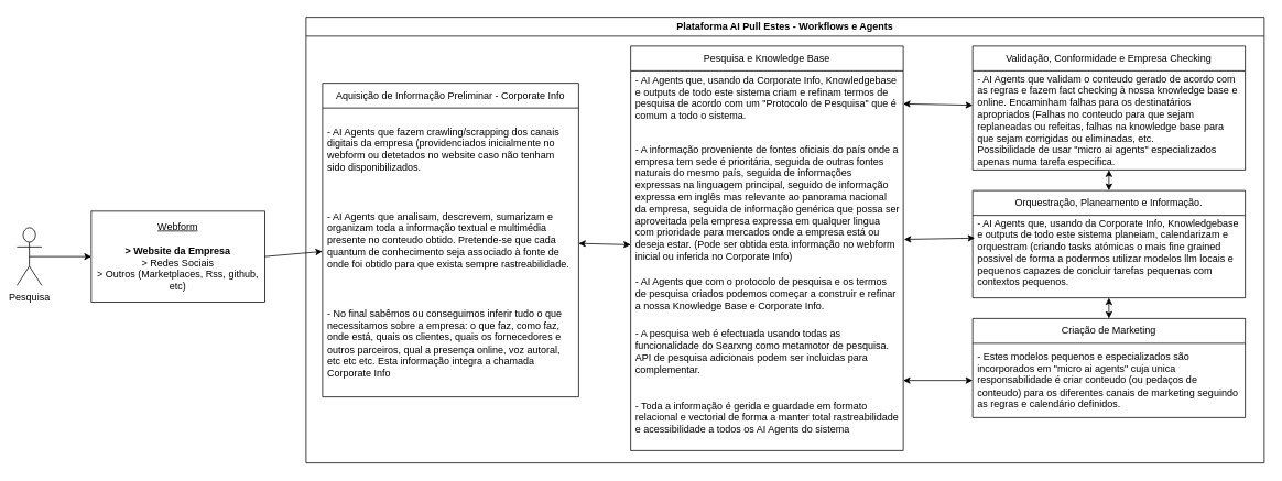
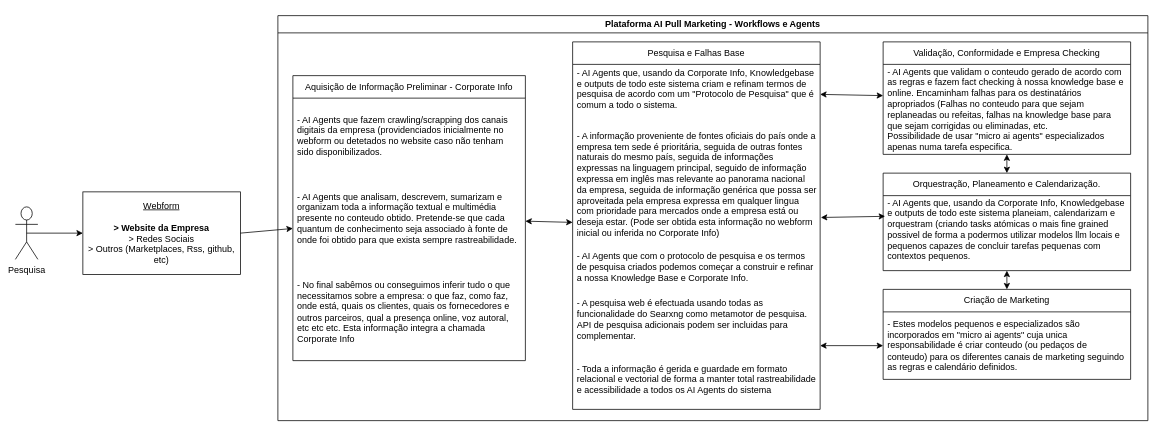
  <mxCell id="0" />
  <mxCell id="1" parent="0" />
- <mxCell id="2" value="Plataforma AI Pull Estes - Workflows e Agents" style="swimlane;whiteSpace=wrap;html=1;" vertex="1" parent="1"><mxGeometry x="370" y="20" width="1160" height="540" as="geometry" /></mxCell>
+ <mxCell id="2" value="Plataforma AI Pull Marketing - Workflows e Agents" style="swimlane;whiteSpace=wrap;html=1;" vertex="1" parent="1"><mxGeometry x="370" y="20" width="1160" height="540" as="geometry" /></mxCell>
  <mxCell id="3" value="Aquisição de Informação Preliminar - Corporate Info" style="swimlane;fontStyle=0;childLayout=stackLayout;horizontal=1;startSize=30;horizontalStack=0;resizeParent=1;resizeParentMax=0;resizeLast=0;collapsible=1;marginBottom=0;whiteSpace=wrap;html=1;" vertex="1" parent="2"><mxGeometry x="20" y="80" width="310" height="380" as="geometry" /></mxCell>
  <mxCell id="4" value="- AI Agents que fazem c&lt;span style=&quot;background-color: transparent; color: light-dark(rgb(0, 0, 0), rgb(255, 255, 255));&quot;&gt;rawling/scrapping dos canais digitais da empresa (providenciados inicialmente no webform ou detetados no website caso não tenham sido disponibilizados.&lt;/span&gt;" style="text;strokeColor=none;fillColor=none;align=left;verticalAlign=middle;spacingLeft=4;spacingRight=4;overflow=hidden;points=[[0,0.5],[1,0.5]];portConstraint=eastwest;rotatable=0;whiteSpace=wrap;html=1;" vertex="1" parent="3"><mxGeometry y="30" width="310" height="100" as="geometry" /></mxCell>
  <mxCell id="5" value="- AI Agents que analisam, descrevem, sumarizam e organizam toda a informação textual e multimédia presente no conteudo obtido. Pretende-se que cada quantum de conhecimento seja associado à fonte de onde foi obtido para que exista sempre rastreabilidade." style="text;strokeColor=none;fillColor=none;align=left;verticalAlign=middle;spacingLeft=4;spacingRight=4;overflow=hidden;points=[[0,0.5],[1,0.5]];portConstraint=eastwest;rotatable=0;whiteSpace=wrap;html=1;" vertex="1" parent="3"><mxGeometry y="130" width="310" height="120" as="geometry" /></mxCell>
  <mxCell id="6" value="- No final sabêmos ou conseguimos inferir tudo o que necessitamos sobre a empresa: o que faz, como faz, onde está, quais os clientes, quais os fornecedores e outros parceiros, qual a presença online, voz autoral, etc etc etc. Esta informação integra a chamada Corporate Info" style="text;strokeColor=none;fillColor=none;align=left;verticalAlign=middle;spacingLeft=4;spacingRight=4;overflow=hidden;points=[[0,0.5],[1,0.5]];portConstraint=eastwest;rotatable=0;whiteSpace=wrap;html=1;" vertex="1" parent="3"><mxGeometry y="250" width="310" height="130" as="geometry" /></mxCell>
- <mxCell id="7" value="Pesquisa e Knowledge Base" style="swimlane;fontStyle=0;childLayout=stackLayout;horizontal=1;startSize=30;horizontalStack=0;resizeParent=1;resizeParentMax=0;resizeLast=0;collapsible=1;marginBottom=0;whiteSpace=wrap;html=1;" vertex="1" parent="2"><mxGeometry x="393" y="35" width="330" height="490" as="geometry" /></mxCell>
+ <mxCell id="7" value="Pesquisa e Falhas Base" style="swimlane;fontStyle=0;childLayout=stackLayout;horizontal=1;startSize=30;horizontalStack=0;resizeParent=1;resizeParentMax=0;resizeLast=0;collapsible=1;marginBottom=0;whiteSpace=wrap;html=1;" vertex="1" parent="2"><mxGeometry x="393" y="35" width="330" height="490" as="geometry" /></mxCell>
  <mxCell id="8" value="- AI Agents que, usando da Corporate Info, Knowledgebase e outputs de todo este sistema criam e refinam termos de pesquisa de acordo com um &quot;Protocolo de Pesquisa&quot; que é comum a todo o sistema.&amp;nbsp;&lt;div&gt;&lt;br&gt;&lt;/div&gt;" style="text;strokeColor=none;fillColor=none;align=left;verticalAlign=middle;spacingLeft=4;spacingRight=4;overflow=hidden;points=[[0,0.5],[1,0.5]];portConstraint=eastwest;rotatable=0;whiteSpace=wrap;html=1;" vertex="1" parent="7"><mxGeometry y="30" width="330" height="80" as="geometry" /></mxCell>
  <mxCell id="9" value="- A informação proveniente de fontes oficiais do país onde a empresa tem sede é prioritária, seguida de outras fontes naturais do mesmo país, seguida de informações expressas na linguagem principal, seguido de informação expressa em inglês mas relevante ao panorama nacional da empresa, seguida de informação genérica que possa ser aproveitada pela empresa expressa em qualquer lingua com prioridade para mercados onde a empresa está ou deseja estar. (Pode ser obtida esta informação no webform inicial ou inferida no Corporate Info)" style="text;strokeColor=none;fillColor=none;align=left;verticalAlign=middle;spacingLeft=4;spacingRight=4;overflow=hidden;points=[[0,0.5],[1,0.5]];portConstraint=eastwest;rotatable=0;whiteSpace=wrap;html=1;" vertex="1" parent="7"><mxGeometry y="110" width="330" height="160" as="geometry" /></mxCell>
  <mxCell id="10" value="- AI Agents que com o protocolo de pesquisa e os termos de pesquisa criados podemos começar a construir e refinar a nossa Knowledge Base e Corporate Info." style="text;strokeColor=none;fillColor=none;align=left;verticalAlign=middle;spacingLeft=4;spacingRight=4;overflow=hidden;points=[[0,0.5],[1,0.5]];portConstraint=eastwest;rotatable=0;whiteSpace=wrap;html=1;" vertex="1" parent="7"><mxGeometry y="270" width="330" height="60" as="geometry" /></mxCell>
  <mxCell id="11" value="- A pesquisa web é efectuada usando todas as funcionalidade do Searxng como metamotor de pesquisa. API de pesquisa adicionais podem ser incluidas para complementar." style="text;strokeColor=none;fillColor=none;align=left;verticalAlign=middle;spacingLeft=4;spacingRight=4;overflow=hidden;points=[[0,0.5],[1,0.5]];portConstraint=eastwest;rotatable=0;whiteSpace=wrap;html=1;" vertex="1" parent="7"><mxGeometry y="330" width="330" height="80" as="geometry" /></mxCell>
  <mxCell id="12" value="- Toda a informação é gerida e guardade em formato relacional e vectorial de forma a manter total rastreabilidade e acessibilidade a todos os AI Agents do sistema" style="text;strokeColor=none;fillColor=none;align=left;verticalAlign=middle;spacingLeft=4;spacingRight=4;overflow=hidden;points=[[0,0.5],[1,0.5]];portConstraint=eastwest;rotatable=0;whiteSpace=wrap;html=1;" vertex="1" parent="7"><mxGeometry y="410" width="330" height="80" as="geometry" /></mxCell>
  <mxCell id="13" value="" style="endArrow=classic;startArrow=classic;html=1;rounded=0;" edge="1" parent="2" source="3" target="7"><mxGeometry width="50" height="50" relative="1" as="geometry"><mxPoint x="240" y="310" as="sourcePoint" /><mxPoint x="290" y="260" as="targetPoint" /></mxGeometry></mxCell>
- <mxCell id="14" value="Orquestração, Planeamento e Informação." style="swimlane;fontStyle=0;childLayout=stackLayout;horizontal=1;startSize=30;horizontalStack=0;resizeParent=1;resizeParentMax=0;resizeLast=0;collapsible=1;marginBottom=0;whiteSpace=wrap;html=1;" vertex="1" parent="2"><mxGeometry x="807" y="210" width="330" height="130" as="geometry" /></mxCell>
+ <mxCell id="14" value="Orquestração, Planeamento e Calendarização." style="swimlane;fontStyle=0;childLayout=stackLayout;horizontal=1;startSize=30;horizontalStack=0;resizeParent=1;resizeParentMax=0;resizeLast=0;collapsible=1;marginBottom=0;whiteSpace=wrap;html=1;" vertex="1" parent="2"><mxGeometry x="807" y="210" width="330" height="130" as="geometry" /></mxCell>
  <mxCell id="15" value="- AI Agents que, usando da Corporate Info, Knowledgebase e outputs de todo este sistema planeiam, calendarizam e orquestram (criando tasks atómicas o mais fine grained possivel de forma a podermos utilizar modelos llm locais e pequenos capazes de concluir tarefas pequenas com contextos pequenos.&lt;div&gt;&lt;br&gt;&lt;/div&gt;" style="text;strokeColor=none;fillColor=none;align=left;verticalAlign=middle;spacingLeft=4;spacingRight=4;overflow=hidden;points=[[0,0.5],[1,0.5]];portConstraint=eastwest;rotatable=0;whiteSpace=wrap;html=1;" vertex="1" parent="14"><mxGeometry y="30" width="330" height="100" as="geometry" /></mxCell>
  <mxCell id="16" value="" style="endArrow=classic;startArrow=classic;html=1;rounded=0;exitX=1.003;exitY=0.776;exitDx=0;exitDy=0;exitPerimeter=0;entryX=0.008;entryY=0.276;entryDx=0;entryDy=0;entryPerimeter=0;" edge="1" parent="2" source="9" target="15"><mxGeometry width="50" height="50" relative="1" as="geometry"><mxPoint x="723.0" y="260" as="sourcePoint" /><mxPoint x="740" y="540" as="targetPoint" /></mxGeometry></mxCell>
  <mxCell id="17" value="Criação de Marketing" style="swimlane;fontStyle=0;childLayout=stackLayout;horizontal=1;startSize=30;horizontalStack=0;resizeParent=1;resizeParentMax=0;resizeLast=0;collapsible=1;marginBottom=0;whiteSpace=wrap;html=1;" vertex="1" parent="2"><mxGeometry x="807" y="365" width="330" height="120" as="geometry" /></mxCell>
  <mxCell id="18" value="&lt;div&gt;- Estes modelos pequenos e especializados são incorporados em &quot;micro ai agents&quot; cuja unica responsabilidade é criar conteudo (ou pedaços de conteudo) para os diferentes canais de marketing seguindo as regras e calendário definidos.&lt;/div&gt;" style="text;strokeColor=none;fillColor=none;align=left;verticalAlign=middle;spacingLeft=4;spacingRight=4;overflow=hidden;points=[[0,0.5],[1,0.5]];portConstraint=eastwest;rotatable=0;whiteSpace=wrap;html=1;" vertex="1" parent="17"><mxGeometry y="30" width="330" height="90" as="geometry" /></mxCell>
  <mxCell id="19" value="" style="endArrow=classic;startArrow=classic;html=1;rounded=0;entryX=0;entryY=0.5;entryDx=0;entryDy=0;exitX=1;exitY=0.5;exitDx=0;exitDy=0;" edge="1" parent="2" target="18"><mxGeometry width="50" height="50" relative="1" as="geometry"><mxPoint x="723.0" y="440" as="sourcePoint" /><mxPoint x="817" y="270" as="targetPoint" /></mxGeometry></mxCell>
  <mxCell id="20" value="" style="endArrow=classic;startArrow=classic;html=1;rounded=0;entryX=0.5;entryY=0;entryDx=0;entryDy=0;" edge="1" parent="2" source="15" target="17"><mxGeometry width="50" height="50" relative="1" as="geometry"><mxPoint x="743" y="280" as="sourcePoint" /><mxPoint x="827" y="280" as="targetPoint" /></mxGeometry></mxCell>
  <mxCell id="21" value="Validação, Conformidade e Empresa Checking" style="swimlane;fontStyle=0;childLayout=stackLayout;horizontal=1;startSize=30;horizontalStack=0;resizeParent=1;resizeParentMax=0;resizeLast=0;collapsible=1;marginBottom=0;whiteSpace=wrap;html=1;" vertex="1" parent="2"><mxGeometry x="807" y="35" width="330" height="150" as="geometry" /></mxCell>
  <mxCell id="22" value="- AI Agents que validam o conteudo gerado de acordo com as regras e fazem fact checking à nossa knowledge base e online. Encaminham falhas para os destinatários apropriados (Falhas no conteudo para que sejam replaneadas ou refeitas, falhas na knowledge base para que sejam corrigidas ou eliminadas, etc.&lt;div&gt;Possibilidade de usar &quot;micro ai agents&quot; especializados apenas numa tarefa especifica.&lt;/div&gt;" style="text;strokeColor=none;fillColor=none;align=left;verticalAlign=middle;spacingLeft=4;spacingRight=4;overflow=hidden;points=[[0,0.5],[1,0.5]];portConstraint=eastwest;rotatable=0;whiteSpace=wrap;html=1;" vertex="1" parent="21"><mxGeometry y="30" width="330" height="120" as="geometry" /></mxCell>
  <mxCell id="23" value="" style="endArrow=classic;startArrow=classic;html=1;rounded=0;exitX=1;exitY=0.5;exitDx=0;exitDy=0;" edge="1" parent="2" target="21" source="8"><mxGeometry width="50" height="50" relative="1" as="geometry"><mxPoint x="723" y="95" as="sourcePoint" /><mxPoint x="740" y="375" as="targetPoint" /></mxGeometry></mxCell>
  <mxCell id="24" value="" style="endArrow=classic;startArrow=classic;html=1;rounded=0;entryX=0.5;entryY=0;entryDx=0;entryDy=0;" edge="1" parent="2" source="22" target="14"><mxGeometry width="50" height="50" relative="1" as="geometry"><mxPoint x="743" y="115" as="sourcePoint" /><mxPoint x="972" y="200" as="targetPoint" /></mxGeometry></mxCell>
  <mxCell id="25" value="&lt;u&gt;Webform&lt;/u&gt;&lt;div&gt;&lt;br&gt;&lt;/div&gt;&lt;div&gt;&lt;b&gt;&amp;gt; Website da Empresa&lt;/b&gt;&lt;/div&gt;&lt;div&gt;&amp;gt; Redes Sociais&lt;/div&gt;&lt;div&gt;&amp;gt; Outros (Marketplaces, Rss, github, etc)&lt;/div&gt;" style="rounded=0;whiteSpace=wrap;html=1;" vertex="1" parent="1"><mxGeometry x="110" y="255" width="210" height="110" as="geometry" /></mxCell>
  <mxCell id="26" style="edgeStyle=orthogonalEdgeStyle;rounded=0;orthogonalLoop=1;jettySize=auto;html=1;exitX=0.5;exitY=0.5;exitDx=0;exitDy=0;exitPerimeter=0;" edge="1" parent="1" source="27" target="25"><mxGeometry relative="1" as="geometry" /></mxCell>
  <mxCell id="27" value="Pesquisa" style="shape=umlActor;verticalLabelPosition=bottom;verticalAlign=top;html=1;outlineConnect=0;" vertex="1" parent="1"><mxGeometry x="20" y="275" width="30" height="70" as="geometry" /></mxCell>
  <mxCell id="28" value="" style="endArrow=classic;html=1;rounded=0;exitX=1;exitY=0.5;exitDx=0;exitDy=0;" edge="1" parent="1" source="25" target="3"><mxGeometry width="50" height="50" relative="1" as="geometry"><mxPoint x="290" y="190" as="sourcePoint" /><mxPoint x="360" y="160" as="targetPoint" /></mxGeometry></mxCell>
